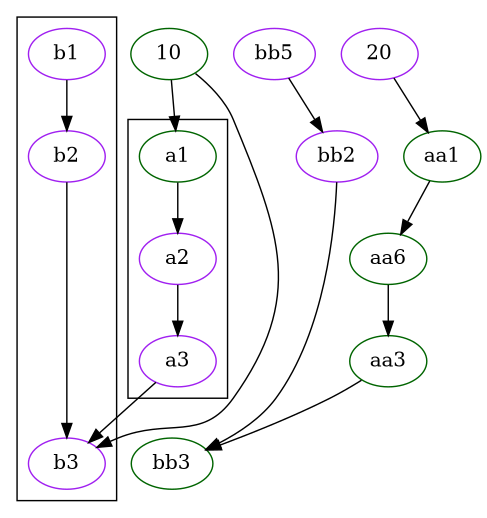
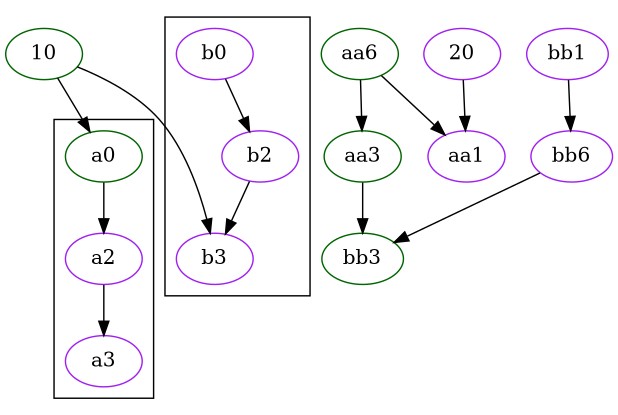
  digraph {
    clusterrank=local
    mclimit=0
    newrank=true
    nslimit=0
    nslimit1=0
    remincross=false
    node [color=purple]
-   a1 [color=darkgreen]
+   a1 [color=darkgreen label=a0]
    a2
    a3
-   b1
+   b1 [label=b0]
    b2
    b3
-   aa1 [color=darkgreen]
+   aa1
    n8 [color=darkgreen label=aa6]
    aa3 [color=darkgreen]
-   bb1 [label=bb5]
-   bb2
+   bb1
+   bb2 [label=bb6]
    bb3 [color=darkgreen]
    10 [color=darkgreen]
    20
    subgraph cluster_1 {
      a1
      a2
      a3
    }
    subgraph cluster_2 {
      b1
      b2
      b3
    }
    subgraph sub_3 {
      aa1
      n8
      aa3
    }
    subgraph sub_4 {
      bb1
      bb2
      bb3
    }
    a1 -> a2
    a2 -> a3
-   a3 -> b3
    b1 -> b2
    b2 -> b3
-   aa1 -> n8
+   n8 -> aa1
    n8 -> aa3
    aa3 -> bb3
    bb1 -> bb2
    bb2 -> bb3
    10 -> a1
    10 -> b3
    20 -> aa1
  }
